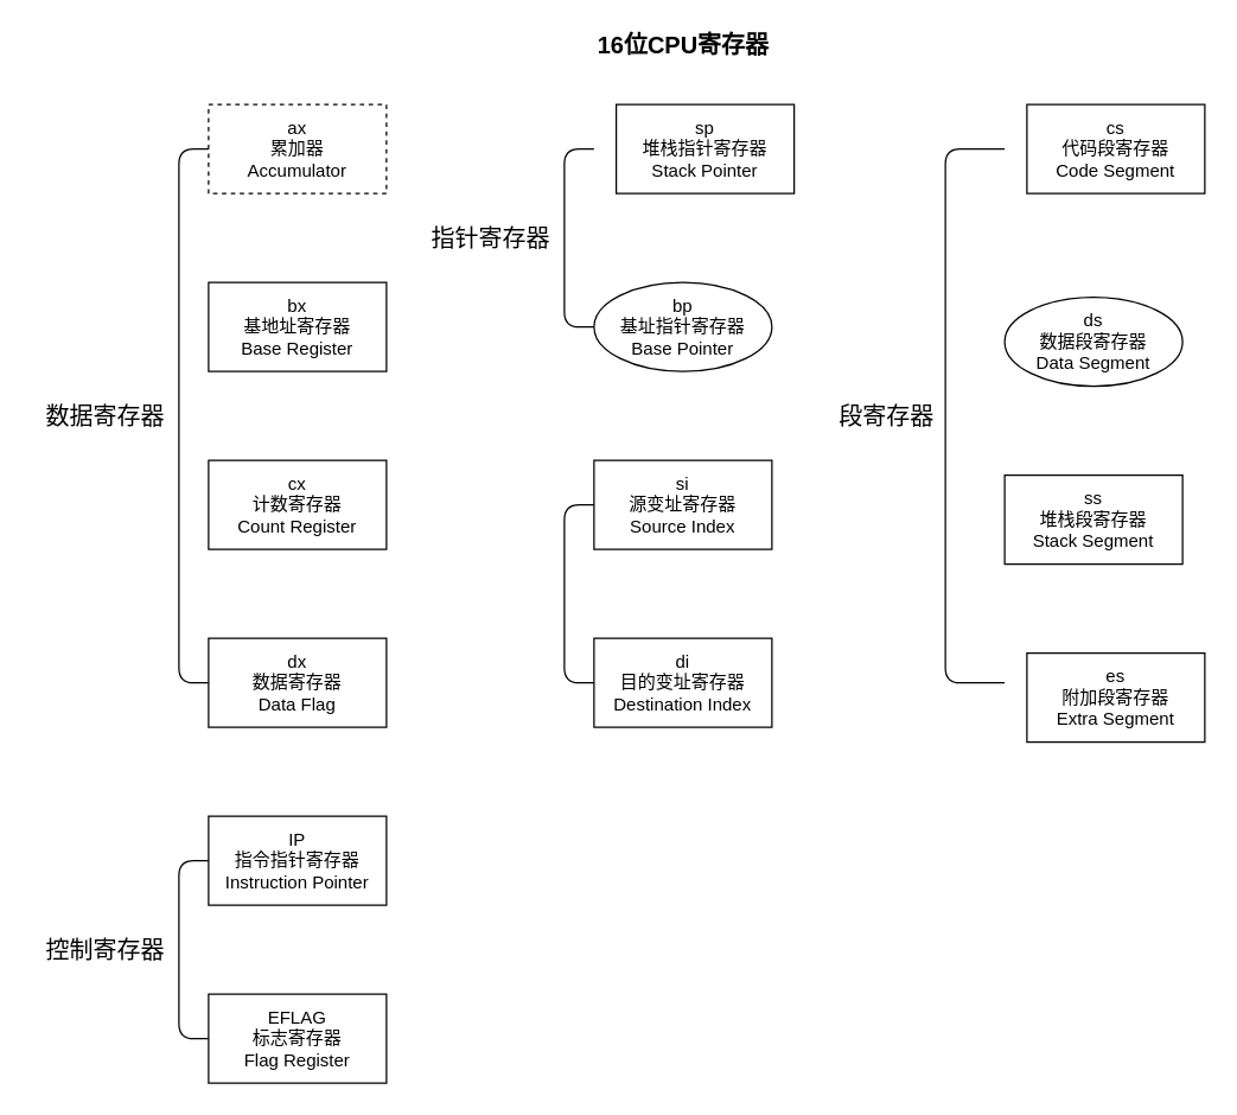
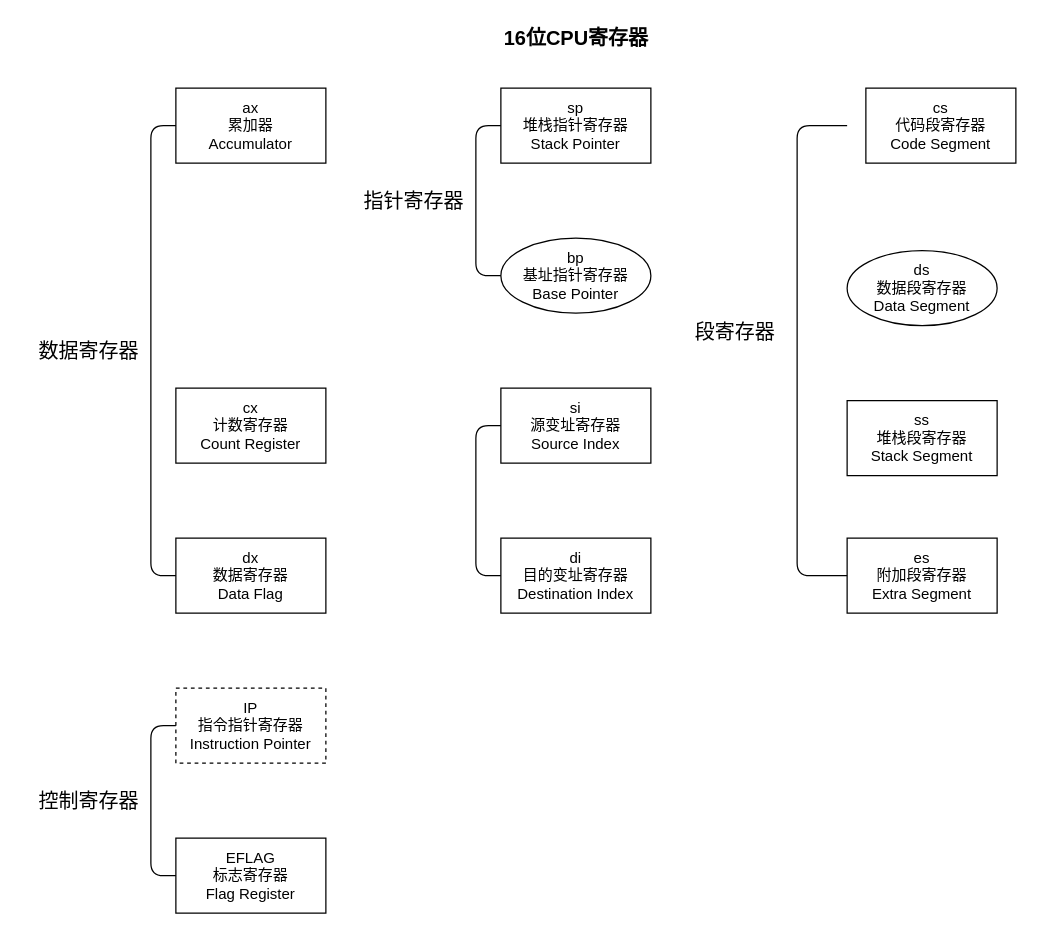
  <mxCell id="0" />
  <mxCell id="1" parent="0" />
- <mxCell id="2" value="ax&lt;br&gt;累加器&lt;br&gt;Accumulator" style="whiteSpace=wrap;html=1;dashed=1;" vertex="1" parent="1"><mxGeometry x="140" y="70" width="120" height="60" as="geometry" /></mxCell>
- <mxCell id="3" value="bx&lt;br&gt;基地址寄存器&lt;br&gt;Base Register" style="whiteSpace=wrap;html=1;" vertex="1" parent="1"><mxGeometry x="140" y="190" width="120" height="60" as="geometry" /></mxCell>
+ <mxCell id="2" value="ax&lt;br&gt;累加器&lt;br&gt;Accumulator" style="whiteSpace=wrap;html=1;" vertex="1" parent="1"><mxGeometry x="140" y="70" width="120" height="60" as="geometry" /></mxCell>
  <mxCell id="4" value="cx&lt;br&gt;计数寄存器&lt;br&gt;Count Register" style="whiteSpace=wrap;html=1;" vertex="1" parent="1"><mxGeometry x="140" y="310" width="120" height="60" as="geometry" /></mxCell>
  <mxCell id="5" value="cs &lt;br&gt;代码段寄存器&lt;br&gt;Code Segment" style="whiteSpace=wrap;html=1;" vertex="1" parent="1"><mxGeometry x="692" y="70" width="120" height="60" as="geometry" /></mxCell>
- <mxCell id="6" value="sp&lt;br&gt;堆栈指针寄存器&lt;br&gt;Stack Pointer" style="whiteSpace=wrap;html=1;" vertex="1" parent="1"><mxGeometry x="415" y="70" width="120" height="60" as="geometry" /></mxCell>
+ <mxCell id="6" value="sp&lt;br&gt;堆栈指针寄存器&lt;br&gt;Stack Pointer" style="whiteSpace=wrap;html=1;" vertex="1" parent="1"><mxGeometry x="400" y="70" width="120" height="60" as="geometry" /></mxCell>
  <mxCell id="7" value="ds&lt;br&gt;数据段寄存器&lt;br&gt;Data Segment" style="ellipse;whiteSpace=wrap;html=1;" vertex="1" parent="1"><mxGeometry x="677" y="200" width="120" height="60" as="geometry" /></mxCell>
  <mxCell id="8" value="bp&lt;br&gt;基址指针寄存器&lt;br&gt;Base Pointer" style="ellipse;whiteSpace=wrap;html=1;" vertex="1" parent="1"><mxGeometry x="400" y="190" width="120" height="60" as="geometry" /></mxCell>
  <mxCell id="9" value="ss&lt;br&gt;堆栈段寄存器&lt;br&gt;Stack Segment" style="whiteSpace=wrap;html=1;" vertex="1" parent="1"><mxGeometry x="677" y="320" width="120" height="60" as="geometry" /></mxCell>
  <mxCell id="10" value="si&lt;br&gt;源变址寄存器&lt;br&gt;Source Index" style="whiteSpace=wrap;html=1;" vertex="1" parent="1"><mxGeometry x="400" y="310" width="120" height="60" as="geometry" /></mxCell>
  <mxCell id="11" value="dx&lt;br&gt;数据寄存器&lt;br&gt;Data Flag" style="whiteSpace=wrap;html=1;" vertex="1" parent="1"><mxGeometry x="140" y="430" width="120" height="60" as="geometry" /></mxCell>
- <mxCell id="12" value="es&lt;br&gt;附加段寄存器&lt;br&gt;Extra Segment" style="whiteSpace=wrap;html=1;" vertex="1" parent="1"><mxGeometry x="692" y="440" width="120" height="60" as="geometry" /></mxCell>
+ <mxCell id="12" value="es&lt;br&gt;附加段寄存器&lt;br&gt;Extra Segment" style="whiteSpace=wrap;html=1;" vertex="1" parent="1"><mxGeometry x="677" y="430" width="120" height="60" as="geometry" /></mxCell>
  <mxCell id="13" value="di&lt;br&gt;目的变址寄存器&lt;br&gt;Destination Index" style="whiteSpace=wrap;html=1;" vertex="1" parent="1"><mxGeometry x="400" y="430" width="120" height="60" as="geometry" /></mxCell>
  <mxCell id="14" value="&lt;b&gt;&lt;font style=&quot;font-size: 16px&quot;&gt;16位CPU寄存器&lt;/font&gt;&lt;/b&gt;" style="text;html=1;resizable=0;autosize=1;align=center;verticalAlign=middle;points=[];fillColor=none;strokeColor=none;rounded=0;" vertex="1" parent="1"><mxGeometry x="395" y="20" width="130" height="20" as="geometry" /></mxCell>
  <mxCell id="15" value="" style="shape=curlyBracket;whiteSpace=wrap;html=1;rounded=1;fontSize=16;size=0;" vertex="1" parent="1"><mxGeometry x="120" y="100" width="20" height="360" as="geometry" /></mxCell>
  <mxCell id="16" value="数据寄存器" style="text;html=1;align=center;verticalAlign=middle;resizable=0;points=[];autosize=1;strokeColor=none;fillColor=none;fontSize=16;" vertex="1" parent="1"><mxGeometry x="20" y="270" width="100" height="20" as="geometry" /></mxCell>
  <mxCell id="17" value="" style="shape=curlyBracket;whiteSpace=wrap;html=1;rounded=1;fontSize=16;size=0;" vertex="1" parent="1"><mxGeometry x="380" y="100" width="20" height="120" as="geometry" /></mxCell>
  <mxCell id="18" value="指针寄存器" style="text;html=1;align=center;verticalAlign=middle;resizable=0;points=[];autosize=1;strokeColor=none;fillColor=none;fontSize=16;" vertex="1" parent="1"><mxGeometry x="280" y="150" width="100" height="20" as="geometry" /></mxCell>
  <mxCell id="19" value="" style="shape=curlyBracket;whiteSpace=wrap;html=1;rounded=1;fontSize=16;size=0;" vertex="1" parent="1"><mxGeometry x="380" y="340" width="20" height="120" as="geometry" /></mxCell>
  <mxCell id="20" value="" style="shape=curlyBracket;whiteSpace=wrap;html=1;rounded=1;fontSize=16;size=0;" vertex="1" parent="1"><mxGeometry x="637" y="100" width="40" height="360" as="geometry" /></mxCell>
- <mxCell id="21" value="段寄存器" style="text;html=1;align=center;verticalAlign=middle;resizable=0;points=[];autosize=1;strokeColor=none;fillColor=none;fontSize=16;" vertex="1" parent="1"><mxGeometry x="557" y="270" width="80" height="20" as="geometry" /></mxCell>
- <mxCell id="22" value="IP&lt;br&gt;指令指针寄存器&lt;br&gt;Instruction Pointer" style="whiteSpace=wrap;html=1;" vertex="1" parent="1"><mxGeometry x="140" y="550" width="120" height="60" as="geometry" /></mxCell>
+ <mxCell id="21" value="段寄存器" style="text;html=1;align=center;verticalAlign=middle;resizable=0;points=[];autosize=1;strokeColor=none;fillColor=none;fontSize=16;" vertex="1" parent="1"><mxGeometry x="547" y="255" width="80" height="20" as="geometry" /></mxCell>
+ <mxCell id="22" value="IP&lt;br&gt;指令指针寄存器&lt;br&gt;Instruction Pointer" style="whiteSpace=wrap;html=1;dashed=1;" vertex="1" parent="1"><mxGeometry x="140" y="550" width="120" height="60" as="geometry" /></mxCell>
  <mxCell id="23" value="&lt;span&gt;EFLAG&lt;/span&gt;&lt;br&gt;&lt;span&gt;标志寄存器&lt;br&gt;Flag Register&lt;br&gt;&lt;/span&gt;" style="whiteSpace=wrap;html=1;" vertex="1" parent="1"><mxGeometry x="140" y="670" width="120" height="60" as="geometry" /></mxCell>
  <mxCell id="24" value="" style="shape=curlyBracket;whiteSpace=wrap;html=1;rounded=1;fontSize=16;size=0;" vertex="1" parent="1"><mxGeometry x="120" y="580" width="20" height="120" as="geometry" /></mxCell>
  <mxCell id="25" value="控制寄存器" style="text;html=1;align=center;verticalAlign=middle;resizable=0;points=[];autosize=1;strokeColor=none;fillColor=none;fontSize=16;" vertex="1" parent="1"><mxGeometry x="20" y="630" width="100" height="20" as="geometry" /></mxCell>
